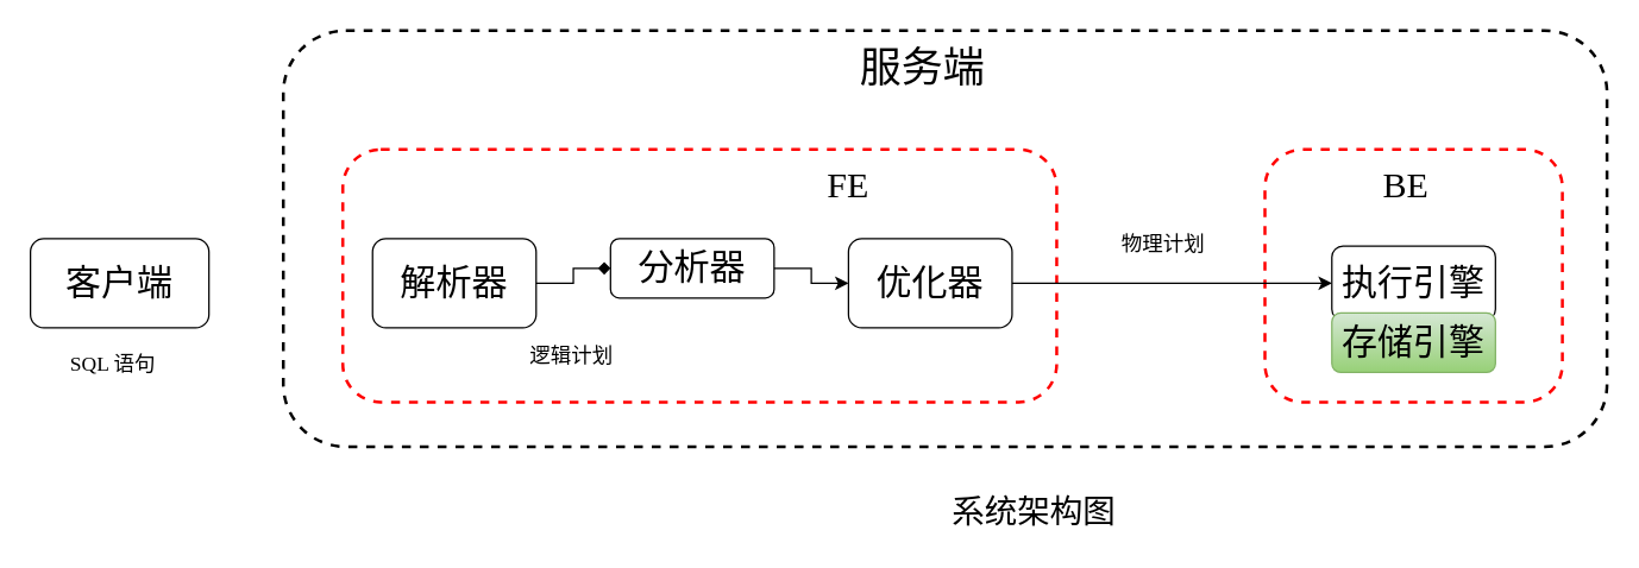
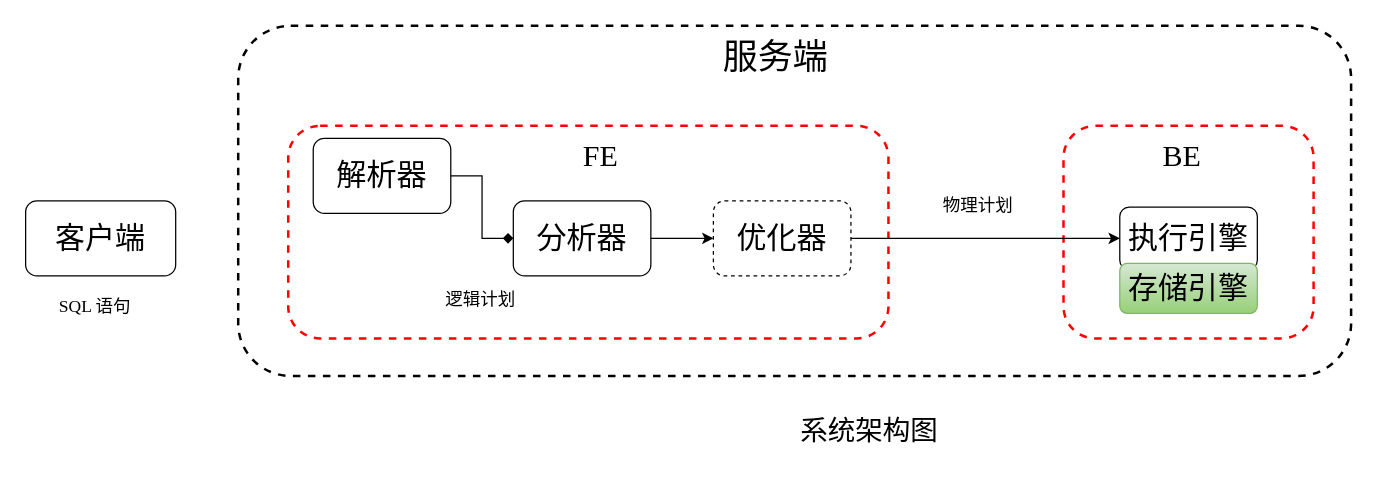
  <mxCell id="0" />
  <mxCell id="1" parent="0" />
  <mxCell id="2" value="" style="rounded=1;whiteSpace=wrap;html=1;fillColor=none;dashed=1;strokeWidth=2;" vertex="1" parent="1"><mxGeometry x="190" y="20" width="890" height="280" as="geometry" /></mxCell>
  <mxCell id="3" value="" style="rounded=1;whiteSpace=wrap;html=1;fillColor=none;dashed=1;strokeWidth=2;strokeColor=#FF0000;" vertex="1" parent="1"><mxGeometry x="850" y="100" width="200" height="170" as="geometry" /></mxCell>
  <mxCell id="4" value="&lt;font style=&quot;font-size: 24px;&quot;&gt;客户端&lt;/font&gt;" style="rounded=1;whiteSpace=wrap;html=1;fillColor=none;fontFamily=阿里巴巴普惠体;" vertex="1" parent="1"><mxGeometry x="20" y="160" width="120" height="60" as="geometry" /></mxCell>
  <mxCell id="5" value="" style="rounded=1;whiteSpace=wrap;html=1;fillColor=none;dashed=1;strokeWidth=2;strokeColor=#FF0000;" vertex="1" parent="1"><mxGeometry x="230" y="100" width="480" height="170" as="geometry" /></mxCell>
  <mxCell id="6" value="" style="edgeStyle=orthogonalEdgeStyle;rounded=0;orthogonalLoop=1;jettySize=auto;html=1;endArrow=diamond;" edge="1" parent="1" source="7" target="9"><mxGeometry relative="1" as="geometry" /></mxCell>
- <mxCell id="7" value="&lt;font style=&quot;font-size: 24px;&quot; face=&quot;阿里巴巴普惠体&quot;&gt;解析器&lt;/font&gt;" style="rounded=1;whiteSpace=wrap;html=1;fontColor=default;fillColor=none;" vertex="1" parent="1"><mxGeometry x="250" y="160" width="110" height="60" as="geometry" /></mxCell>
+ <mxCell id="7" value="&lt;font style=&quot;font-size: 24px;&quot; face=&quot;阿里巴巴普惠体&quot;&gt;解析器&lt;/font&gt;" style="rounded=1;whiteSpace=wrap;html=1;fontColor=default;fillColor=none;" vertex="1" parent="1"><mxGeometry x="250" y="110" width="110" height="60" as="geometry" /></mxCell>
  <mxCell id="8" value="" style="edgeStyle=orthogonalEdgeStyle;rounded=0;orthogonalLoop=1;jettySize=auto;html=1;" edge="1" parent="1" source="9" target="11"><mxGeometry relative="1" as="geometry" /></mxCell>
- <mxCell id="9" value="&lt;font style=&quot;font-size: 24px;&quot; face=&quot;阿里巴巴普惠体&quot;&gt;分析器&lt;/font&gt;" style="rounded=1;whiteSpace=wrap;html=1;fontColor=default;fillColor=none;" vertex="1" parent="1"><mxGeometry x="410" y="160" width="110" height="40" as="geometry" /></mxCell>
+ <mxCell id="9" value="&lt;font style=&quot;font-size: 24px;&quot; face=&quot;阿里巴巴普惠体&quot;&gt;分析器&lt;/font&gt;" style="rounded=1;whiteSpace=wrap;html=1;fontColor=default;fillColor=none;" vertex="1" parent="1"><mxGeometry x="410" y="160" width="110" height="60" as="geometry" /></mxCell>
  <mxCell id="10" value="" style="edgeStyle=orthogonalEdgeStyle;rounded=0;orthogonalLoop=1;jettySize=auto;html=1;" edge="1" parent="1" source="11" target="15"><mxGeometry relative="1" as="geometry" /></mxCell>
- <mxCell id="11" value="&lt;font style=&quot;font-size: 24px;&quot; face=&quot;阿里巴巴普惠体&quot;&gt;优化器&lt;/font&gt;" style="rounded=1;whiteSpace=wrap;html=1;fontColor=default;fillColor=none;strokeColor=default;align=center;verticalAlign=middle;fontFamily=Helvetica;fontSize=12;" vertex="1" parent="1"><mxGeometry x="570" y="160" width="110" height="60" as="geometry" /></mxCell>
+ <mxCell id="11" value="&lt;font style=&quot;font-size: 24px;&quot; face=&quot;阿里巴巴普惠体&quot;&gt;优化器&lt;/font&gt;" style="rounded=1;whiteSpace=wrap;html=1;fontColor=default;fillColor=none;strokeColor=default;align=center;verticalAlign=middle;fontFamily=Helvetica;fontSize=12;dashed=1;" vertex="1" parent="1"><mxGeometry x="570" y="160" width="110" height="60" as="geometry" /></mxCell>
  <mxCell id="12" value="&lt;font style=&quot;font-size: 22px;&quot;&gt;系统架构图&lt;/font&gt;" style="text;html=1;align=center;verticalAlign=middle;whiteSpace=wrap;rounded=0;" vertex="1" parent="1"><mxGeometry x="555" y="330" width="280" height="30" as="geometry" /></mxCell>
  <mxCell id="13" value="逻辑计划" style="text;html=1;align=center;verticalAlign=middle;whiteSpace=wrap;rounded=0;fontFamily=阿里巴巴普惠体;fontSize=14;" vertex="1" parent="1"><mxGeometry x="344" y="225" width="80" height="30" as="geometry" /></mxCell>
  <mxCell id="14" value="SQL 语句" style="text;html=1;align=left;verticalAlign=middle;whiteSpace=wrap;rounded=0;fontFamily=阿里巴巴普惠体;fontSize=14;" vertex="1" parent="1"><mxGeometry x="45" y="230" width="70" height="30" as="geometry" /></mxCell>
  <mxCell id="15" value="&lt;font face=&quot;阿里巴巴普惠体&quot;&gt;&lt;span style=&quot;font-size: 24px;&quot;&gt;执行引擎&lt;/span&gt;&lt;/font&gt;" style="rounded=1;whiteSpace=wrap;html=1;fontColor=default;fillColor=none;strokeColor=default;align=center;verticalAlign=middle;fontFamily=Helvetica;fontSize=12;" vertex="1" parent="1"><mxGeometry x="895" y="165" width="110" height="50" as="geometry" /></mxCell>
  <mxCell id="16" value="&lt;font style=&quot;font-size: 28px;&quot; face=&quot;阿里巴巴普惠体&quot;&gt;服务端&lt;/font&gt;" style="text;html=1;align=center;verticalAlign=middle;whiteSpace=wrap;rounded=0;" vertex="1" parent="1"><mxGeometry x="570" y="30" width="100" height="30" as="geometry" /></mxCell>
- <mxCell id="17" value="&lt;font style=&quot;font-size: 24px;&quot; face=&quot;阿里巴巴普惠体&quot;&gt;FE&lt;/font&gt;" style="text;html=1;align=center;verticalAlign=middle;whiteSpace=wrap;rounded=0;" vertex="1" parent="1"><mxGeometry x="520" y="110" width="100" height="30" as="geometry" /></mxCell>
+ <mxCell id="17" value="&lt;font style=&quot;font-size: 24px;&quot; face=&quot;阿里巴巴普惠体&quot;&gt;FE&lt;/font&gt;" style="text;html=1;align=center;verticalAlign=middle;whiteSpace=wrap;rounded=0;" vertex="1" parent="1"><mxGeometry x="430" y="110" width="100" height="30" as="geometry" /></mxCell>
  <mxCell id="18" value="&lt;font style=&quot;font-size: 24px;&quot; face=&quot;阿里巴巴普惠体&quot;&gt;BE&lt;/font&gt;" style="text;html=1;align=center;verticalAlign=middle;whiteSpace=wrap;rounded=0;" vertex="1" parent="1"><mxGeometry x="895" y="110" width="100" height="30" as="geometry" /></mxCell>
  <mxCell id="19" value="&lt;font face=&quot;阿里巴巴普惠体&quot;&gt;&lt;span style=&quot;font-size: 24px;&quot;&gt;存储引擎&lt;/span&gt;&lt;/font&gt;" style="rounded=1;whiteSpace=wrap;html=1;fillColor=#d5e8d4;strokeColor=#82b366;align=center;verticalAlign=middle;fontFamily=Helvetica;fontSize=12;gradientColor=#97d077;" vertex="1" parent="1"><mxGeometry x="895" y="210" width="110" height="40" as="geometry" /></mxCell>
  <mxCell id="20" value="物理计划" style="text;html=1;align=left;verticalAlign=middle;whiteSpace=wrap;rounded=0;fontFamily=阿里巴巴普惠体;fontSize=14;" vertex="1" parent="1"><mxGeometry x="752" y="150" width="100" height="30" as="geometry" /></mxCell>
